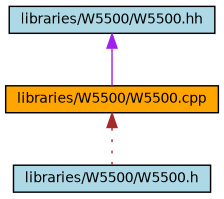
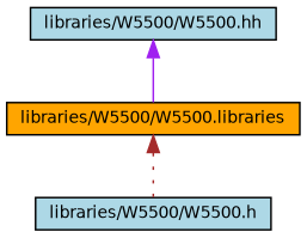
  digraph {
    node [color=black fillcolor=lightblue fontname=Helvetica fontsize=10 shape=record style=filled]
    edge [dir=back fontname=Helvetica fontsize=10 labelfontname=Helvetica labelfontsize=10]
    n1 [fontcolor=black height=0.2 label="libraries/W5500/W5500.hh" width=0.4]
-   n2 [fillcolor=orange height=0.2 label="libraries/W5500/W5500.cpp" width=0.4]
+   n2 [fillcolor=orange height=0.2 label="libraries/W5500/W5500.libraries" width=0.4]
    n3 [height=0.2 label="libraries/W5500/W5500.h" width=0.4]
    n1 -> n2 [color=purple style=solid]
    n2 -> n3 [color=brown style=dotted]
  }
